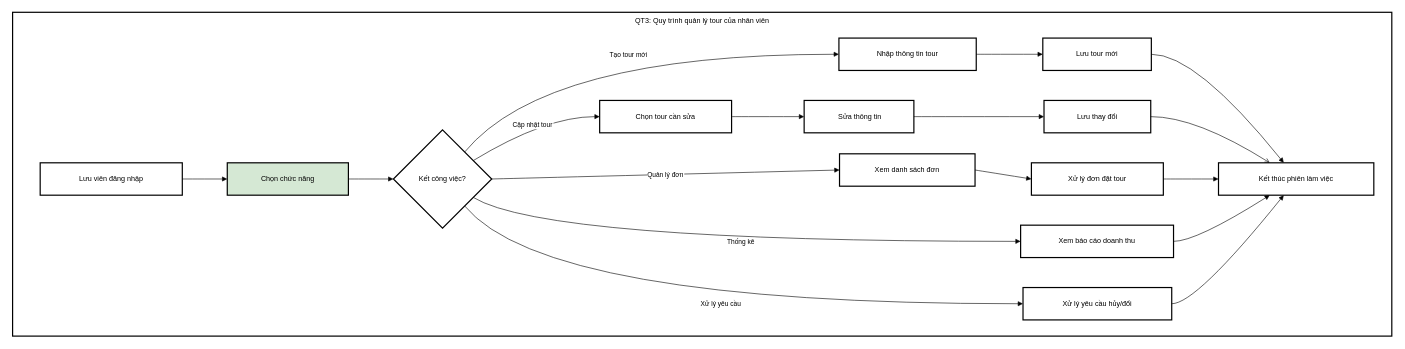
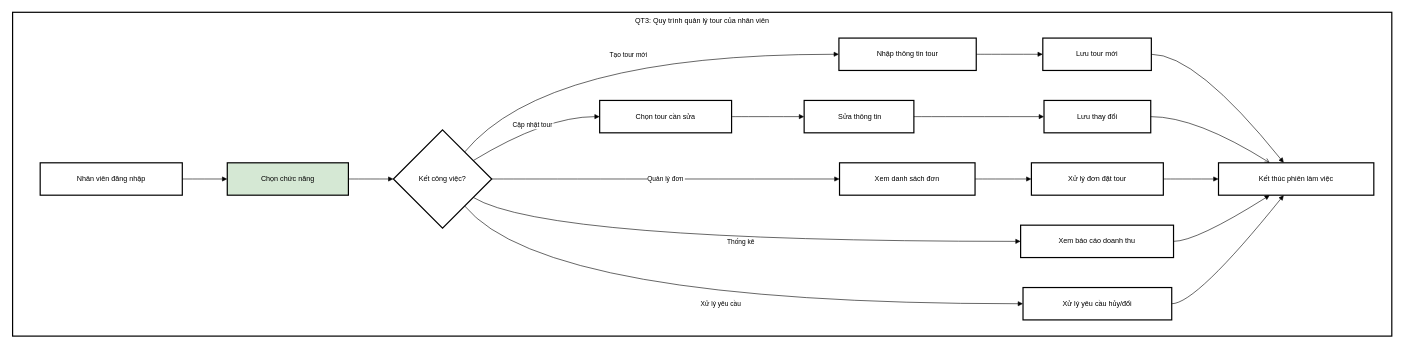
  <mxCell id="0" />
  <mxCell id="1" parent="0" />
  <mxCell id="2" value="QT3: Quy trình quản lý tour của nhân viên" style="whiteSpace=wrap;strokeWidth=2;verticalAlign=top;" vertex="1" parent="1"><mxGeometry x="20" y="20" width="2300" height="540" as="geometry" /></mxCell>
- <mxCell id="3" value="Lưu viên đăng nhập" style="whiteSpace=wrap;strokeWidth=2;" vertex="1" parent="2"><mxGeometry x="46" y="251" width="237" height="54" as="geometry" /></mxCell>
+ <mxCell id="3" value="Nhân viên đăng nhập" style="whiteSpace=wrap;strokeWidth=2;" vertex="1" parent="2"><mxGeometry x="46" y="251" width="237" height="54" as="geometry" /></mxCell>
  <mxCell id="4" value="Chọn chức năng" style="whiteSpace=wrap;strokeWidth=2;fillColor=#d5e8d4;" vertex="1" parent="2"><mxGeometry x="358" y="251" width="202" height="54" as="geometry" /></mxCell>
  <mxCell id="5" value="Kết công việc?" style="rhombus;strokeWidth=2;whiteSpace=wrap;" vertex="1" parent="2"><mxGeometry x="635" y="196" width="164" height="164" as="geometry" /></mxCell>
  <mxCell id="6" value="Nhập thông tin tour" style="whiteSpace=wrap;strokeWidth=2;" vertex="1" parent="2"><mxGeometry x="1378" y="43" width="229" height="54" as="geometry" /></mxCell>
  <mxCell id="7" value="Lưu tour mới" style="whiteSpace=wrap;strokeWidth=2;" vertex="1" parent="2"><mxGeometry x="1718" y="43" width="181" height="54" as="geometry" /></mxCell>
  <mxCell id="8" value="Chọn tour cần sửa" style="whiteSpace=wrap;strokeWidth=2;" vertex="1" parent="2"><mxGeometry x="979" y="147" width="220" height="54" as="geometry" /></mxCell>
  <mxCell id="9" value=" Sửa thông tin" style="whiteSpace=wrap;strokeWidth=2;" vertex="1" parent="2"><mxGeometry x="1320" y="147" width="183" height="54" as="geometry" /></mxCell>
  <mxCell id="10" value="Lưu thay đổi" style="whiteSpace=wrap;strokeWidth=2;" vertex="1" parent="2"><mxGeometry x="1720" y="147" width="178" height="54" as="geometry" /></mxCell>
- <mxCell id="11" value="Xem danh sách đơn" style="whiteSpace=wrap;strokeWidth=2;" vertex="1" parent="2"><mxGeometry x="1379" y="236" width="226" height="54" as="geometry" /></mxCell>
+ <mxCell id="11" value="Xem danh sách đơn" style="whiteSpace=wrap;strokeWidth=2;" vertex="1" parent="2"><mxGeometry x="1379" y="251" width="226" height="54" as="geometry" /></mxCell>
  <mxCell id="12" value="Xử lý đơn đặt tour" style="whiteSpace=wrap;strokeWidth=2;" vertex="1" parent="2"><mxGeometry x="1699" y="251" width="220" height="54" as="geometry" /></mxCell>
  <mxCell id="13" value="Xem báo cáo doanh thu" style="whiteSpace=wrap;strokeWidth=2;" vertex="1" parent="2"><mxGeometry x="1681" y="355" width="255" height="54" as="geometry" /></mxCell>
  <mxCell id="14" value="Xử lý yêu cầu hủy/đổi" style="whiteSpace=wrap;strokeWidth=2;" vertex="1" parent="2"><mxGeometry x="1685" y="459" width="248" height="54" as="geometry" /></mxCell>
  <mxCell id="15" value="Kết thúc phiên làm việc" style="whiteSpace=wrap;strokeWidth=2;" vertex="1" parent="2"><mxGeometry x="2011" y="251" width="259" height="54" as="geometry" /></mxCell>
  <mxCell id="16" value="" style="curved=1;startArrow=none;endArrow=block;exitX=1;exitY=0.5;entryX=0;entryY=0.5;rounded=0;" edge="1" parent="2" source="3" target="4"><mxGeometry relative="1" as="geometry"><Array as="points" /></mxGeometry></mxCell>
  <mxCell id="17" value="" style="curved=1;startArrow=none;endArrow=block;exitX=1;exitY=0.5;entryX=0;entryY=0.5;rounded=0;" edge="1" parent="2" source="4" target="5"><mxGeometry relative="1" as="geometry"><Array as="points" /></mxGeometry></mxCell>
  <mxCell id="18" value="Tạo tour mới" style="curved=1;startArrow=none;endArrow=block;exitX=0.91;exitY=0;entryX=0;entryY=0.5;rounded=0;" edge="1" parent="2" source="5" target="6"><mxGeometry relative="1" as="geometry"><Array as="points"><mxPoint x="889" y="70" /></Array></mxGeometry></mxCell>
  <mxCell id="19" value="" style="curved=1;startArrow=none;endArrow=block;exitX=1;exitY=0.5;entryX=0;entryY=0.5;rounded=0;" edge="1" parent="2" source="6" target="7"><mxGeometry relative="1" as="geometry"><Array as="points" /></mxGeometry></mxCell>
  <mxCell id="20" value="Cập nhật tour" style="curved=1;startArrow=none;endArrow=block;exitX=1;exitY=0.2;entryX=0;entryY=0.5;rounded=0;" edge="1" parent="2" source="5" target="8"><mxGeometry relative="1" as="geometry"><Array as="points"><mxPoint x="889" y="174" /></Array></mxGeometry></mxCell>
  <mxCell id="21" value="" style="curved=1;startArrow=none;endArrow=block;exitX=1;exitY=0.5;entryX=0;entryY=0.5;rounded=0;" edge="1" parent="2" source="8" target="9"><mxGeometry relative="1" as="geometry"><Array as="points" /></mxGeometry></mxCell>
  <mxCell id="22" value="" style="curved=1;startArrow=none;endArrow=block;exitX=1;exitY=0.5;entryX=0;entryY=0.5;rounded=0;" edge="1" parent="2" source="9" target="10"><mxGeometry relative="1" as="geometry"><Array as="points" /></mxGeometry></mxCell>
  <mxCell id="23" value="Quản lý đơn" style="curved=1;startArrow=none;endArrow=block;exitX=1;exitY=0.5;entryX=0;entryY=0.5;rounded=0;" edge="1" parent="2" source="5" target="11"><mxGeometry relative="1" as="geometry"><Array as="points" /></mxGeometry></mxCell>
  <mxCell id="24" value="" style="curved=1;startArrow=none;endArrow=block;exitX=1;exitY=0.5;entryX=0;entryY=0.5;rounded=0;" edge="1" parent="2" source="11" target="12"><mxGeometry relative="1" as="geometry"><Array as="points" /></mxGeometry></mxCell>
  <mxCell id="25" value="Thống kê" style="curved=1;startArrow=none;endArrow=block;exitX=1;exitY=0.8;entryX=0;entryY=0.5;rounded=0;" edge="1" parent="2" source="5" target="13"><mxGeometry relative="1" as="geometry"><Array as="points"><mxPoint x="889" y="382" /></Array></mxGeometry></mxCell>
  <mxCell id="26" value="Xử lý yêu cầu" style="curved=1;startArrow=none;endArrow=block;exitX=0.91;exitY=1;entryX=0;entryY=0.5;rounded=0;" edge="1" parent="2" source="5" target="14"><mxGeometry relative="1" as="geometry"><Array as="points"><mxPoint x="889" y="486" /></Array></mxGeometry></mxCell>
  <mxCell id="27" value="" style="curved=1;startArrow=none;endArrow=block;exitX=1;exitY=0.5;entryX=0.42;entryY=0;rounded=0;" edge="1" parent="2" source="7" target="15"><mxGeometry relative="1" as="geometry"><Array as="points"><mxPoint x="1974" y="70" /></Array></mxGeometry></mxCell>
  <mxCell id="28" value="" style="curved=1;startArrow=none;endArrow=open;exitX=1;exitY=0.5;entryX=0.33;entryY=0;rounded=0;" edge="1" parent="2" source="10" target="15"><mxGeometry relative="1" as="geometry"><Array as="points"><mxPoint x="1974" y="174" /></Array></mxGeometry></mxCell>
  <mxCell id="29" value="" style="curved=1;startArrow=none;endArrow=block;exitX=1;exitY=0.5;entryX=0;entryY=0.5;rounded=0;" edge="1" parent="2" source="12" target="15"><mxGeometry relative="1" as="geometry"><Array as="points" /></mxGeometry></mxCell>
  <mxCell id="30" value="" style="curved=1;startArrow=none;endArrow=block;exitX=1;exitY=0.5;entryX=0.33;entryY=1;rounded=0;" edge="1" parent="2" source="13" target="15"><mxGeometry relative="1" as="geometry"><Array as="points"><mxPoint x="1974" y="382" /></Array></mxGeometry></mxCell>
  <mxCell id="31" value="" style="curved=1;startArrow=none;endArrow=block;exitX=1;exitY=0.5;entryX=0.42;entryY=1;rounded=0;" edge="1" parent="2" source="14" target="15"><mxGeometry relative="1" as="geometry"><Array as="points"><mxPoint x="1974" y="486" /></Array></mxGeometry></mxCell>
